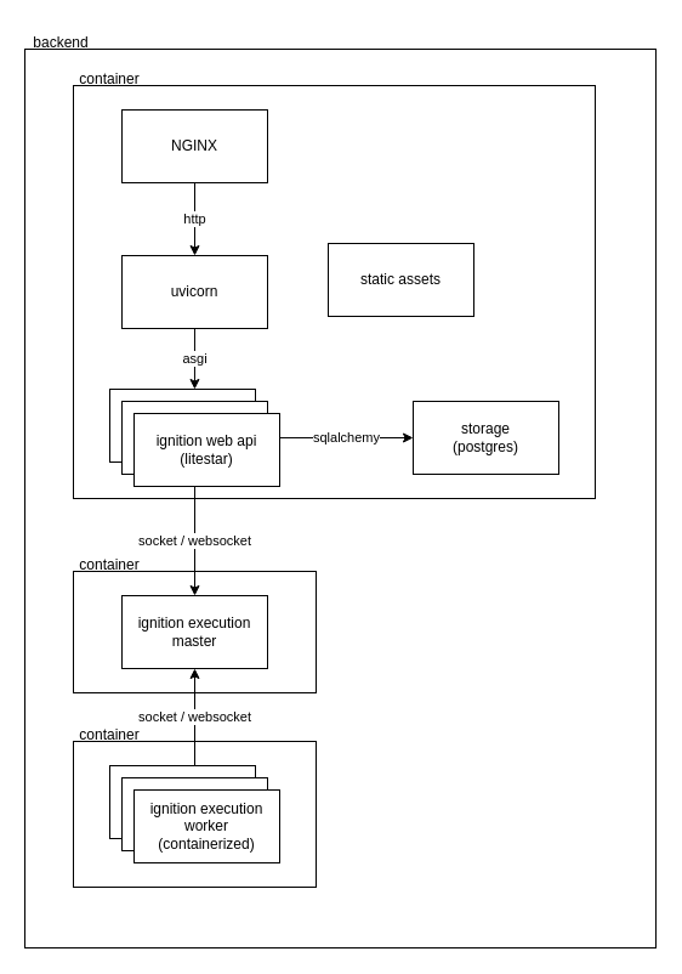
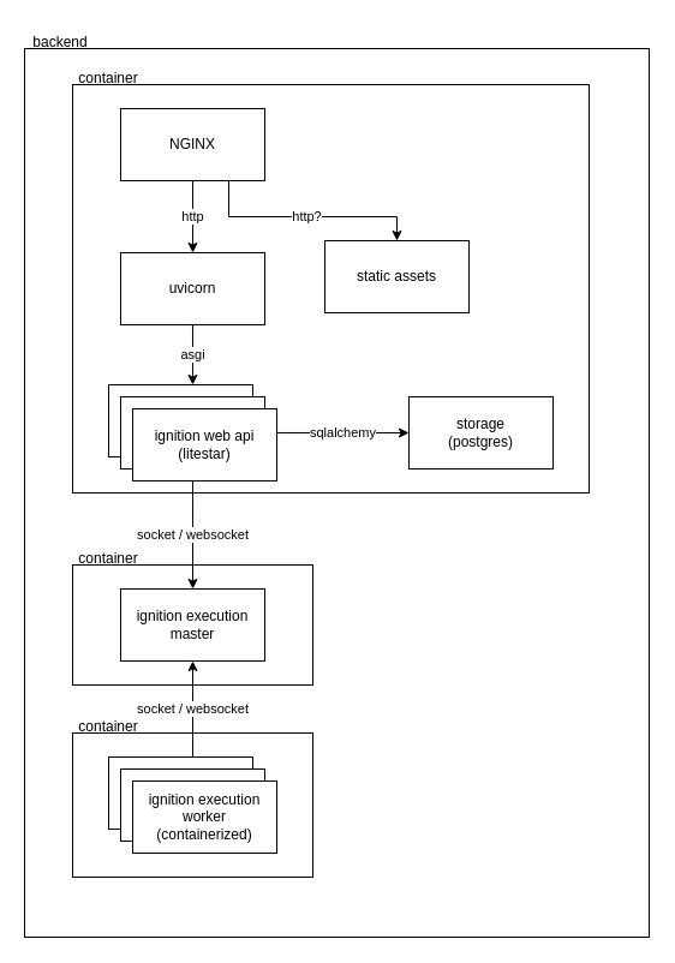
  <mxCell id="0" />
  <mxCell id="1" parent="0" />
  <mxCell id="2" value="&lt;div&gt;http&lt;/div&gt;" style="edgeStyle=orthogonalEdgeStyle;rounded=0;orthogonalLoop=1;jettySize=auto;html=1;" edge="1" parent="1" source="4" target="6"><mxGeometry relative="1" as="geometry" /></mxCell>
+ <mxCell id="3" value="http?" style="edgeStyle=none;rounded=0;orthogonalLoop=1;jettySize=auto;html=1;exitX=0.75;exitY=1;exitDx=0;exitDy=0;entryX=0.5;entryY=0;entryDx=0;entryDy=0;" edge="1" parent="1" source="4" target="7"><mxGeometry relative="1" as="geometry"><mxPoint x="310" y="120" as="targetPoint" /><Array as="points"><mxPoint x="190" y="180" /><mxPoint x="330" y="180" /></Array></mxGeometry></mxCell>
  <mxCell id="4" value="NGINX" style="rounded=0;whiteSpace=wrap;html=1;fillColor=default;" vertex="1" parent="1"><mxGeometry x="100" y="90" width="120" height="60" as="geometry" /></mxCell>
  <mxCell id="5" value="asgi" style="edgeStyle=none;rounded=0;orthogonalLoop=1;jettySize=auto;html=1;entryX=0.583;entryY=0;entryDx=0;entryDy=0;entryPerimeter=0;" edge="1" parent="1" source="6" target="9"><mxGeometry relative="1" as="geometry"><mxPoint x="120" y="290" as="targetPoint" /></mxGeometry></mxCell>
  <mxCell id="6" value="uvicorn" style="rounded=0;whiteSpace=wrap;html=1;fillColor=default;" vertex="1" parent="1"><mxGeometry x="100" y="210" width="120" height="60" as="geometry" /></mxCell>
  <mxCell id="7" value="&lt;div&gt;static assets&lt;/div&gt;" style="rounded=0;whiteSpace=wrap;html=1;fillColor=default;" vertex="1" parent="1"><mxGeometry x="270" y="200" width="120" height="60" as="geometry" /></mxCell>
  <mxCell id="8" value="&lt;div&gt;storage&lt;/div&gt;&lt;div&gt;(postgres)&lt;br&gt;&lt;/div&gt;" style="rounded=0;whiteSpace=wrap;html=1;fillColor=default;" vertex="1" parent="1"><mxGeometry x="340" y="330" width="120" height="60" as="geometry" /></mxCell>
  <mxCell id="9" value="" style="rounded=0;whiteSpace=wrap;html=1;fillColor=default;" vertex="1" parent="1"><mxGeometry x="90" y="320" width="120" height="60" as="geometry" /></mxCell>
  <mxCell id="10" value="" style="rounded=0;whiteSpace=wrap;html=1;fillColor=default;" vertex="1" parent="1"><mxGeometry x="100" y="330" width="120" height="60" as="geometry" /></mxCell>
  <mxCell id="11" value="&lt;div&gt;ignition web api&lt;/div&gt;&lt;div&gt;(litestar)&lt;/div&gt;" style="rounded=0;whiteSpace=wrap;html=1;fillColor=default;" vertex="1" parent="1"><mxGeometry x="110" y="340" width="120" height="60" as="geometry" /></mxCell>
  <mxCell id="12" value="sqlalchemy" style="endArrow=classic;html=1;rounded=0;entryX=0;entryY=0.5;entryDx=0;entryDy=0;exitX=1;exitY=0.333;exitDx=0;exitDy=0;exitPerimeter=0;" edge="1" parent="1" source="11" target="8"><mxGeometry width="50" height="50" relative="1" as="geometry"><mxPoint x="250" y="390" as="sourcePoint" /><mxPoint x="160" y="410" as="targetPoint" /></mxGeometry></mxCell>
  <mxCell id="13" value="socket / websocket" style="edgeStyle=none;rounded=0;orthogonalLoop=1;jettySize=auto;html=1;entryX=0.5;entryY=0.8;entryDx=0;entryDy=0;entryPerimeter=0;exitX=0.5;exitY=0.167;exitDx=0;exitDy=0;exitPerimeter=0;" edge="1" parent="1" source="20" target="22"><mxGeometry relative="1" as="geometry"><mxPoint x="230" y="590" as="targetPoint" /><mxPoint x="250" y="590" as="sourcePoint" /></mxGeometry></mxCell>
  <mxCell id="14" value="&lt;div&gt;ignition execution&lt;/div&gt;&lt;div&gt;master&lt;br&gt;&lt;/div&gt;" style="rounded=0;whiteSpace=wrap;html=1;fillColor=default;" vertex="1" parent="1"><mxGeometry x="100" y="490" width="120" height="60" as="geometry" /></mxCell>
  <mxCell id="15" value="" style="rounded=0;whiteSpace=wrap;html=1;fillColor=default;" vertex="1" parent="1"><mxGeometry x="90" y="630" width="120" height="60" as="geometry" /></mxCell>
  <mxCell id="16" value="" style="rounded=0;whiteSpace=wrap;html=1;fillColor=default;" vertex="1" parent="1"><mxGeometry x="100" y="640" width="120" height="60" as="geometry" /></mxCell>
  <mxCell id="17" value="&lt;div&gt;ignition execution&lt;/div&gt;&lt;div&gt;worker&lt;br&gt;&lt;/div&gt;&lt;div&gt;(containerized)&lt;br&gt;&lt;/div&gt;" style="rounded=0;whiteSpace=wrap;html=1;fillColor=default;" vertex="1" parent="1"><mxGeometry x="110" y="650" width="120" height="60" as="geometry" /></mxCell>
  <mxCell id="18" value="&lt;div&gt;socket / websocket&lt;/div&gt;" style="endArrow=classic;html=1;rounded=0;entryX=0.5;entryY=0;entryDx=0;entryDy=0;exitX=0.417;exitY=1;exitDx=0;exitDy=0;exitPerimeter=0;" edge="1" parent="1" source="11" target="14"><mxGeometry width="50" height="50" relative="1" as="geometry"><mxPoint x="0" y="420" as="sourcePoint" /><mxPoint x="210" y="390" as="targetPoint" /></mxGeometry></mxCell>
  <mxCell id="19" style="edgeStyle=none;rounded=0;orthogonalLoop=1;jettySize=auto;html=1;exitX=0.5;exitY=0;exitDx=0;exitDy=0;entryX=0;entryY=0;entryDx=0;entryDy=0;endArrow=none;endFill=0;" edge="1" parent="1" source="20" target="20"><mxGeometry relative="1" as="geometry"><mxPoint x="160" y="540" as="targetPoint" /><mxPoint x="210" y="570" as="sourcePoint" /></mxGeometry></mxCell>
  <mxCell id="20" value="" style="rounded=0;whiteSpace=wrap;html=1;fillColor=none;" vertex="1" parent="1"><mxGeometry x="60" y="610" width="200" height="120" as="geometry" /></mxCell>
  <mxCell id="21" value="&lt;div&gt;container&lt;/div&gt;" style="text;html=1;strokeColor=none;fillColor=none;align=center;verticalAlign=middle;whiteSpace=wrap;rounded=0;" vertex="1" parent="1"><mxGeometry x="60" y="590" width="60" height="30" as="geometry" /></mxCell>
  <mxCell id="22" value="" style="rounded=0;whiteSpace=wrap;html=1;fillColor=none;" vertex="1" parent="1"><mxGeometry x="60" y="470" width="200" height="100" as="geometry" /></mxCell>
  <mxCell id="23" value="&lt;div&gt;container&lt;/div&gt;" style="text;html=1;strokeColor=none;fillColor=none;align=center;verticalAlign=middle;whiteSpace=wrap;rounded=0;" vertex="1" parent="1"><mxGeometry x="60" y="450" width="60" height="30" as="geometry" /></mxCell>
  <mxCell id="24" value="" style="rounded=0;whiteSpace=wrap;html=1;fillColor=none;" vertex="1" parent="1"><mxGeometry x="60" y="70" width="430" height="340" as="geometry" /></mxCell>
  <mxCell id="25" value="&lt;div&gt;container&lt;/div&gt;" style="text;html=1;strokeColor=none;fillColor=none;align=center;verticalAlign=middle;whiteSpace=wrap;rounded=0;" vertex="1" parent="1"><mxGeometry x="60" y="50" width="60" height="30" as="geometry" /></mxCell>
  <mxCell id="26" value="" style="rounded=0;whiteSpace=wrap;html=1;fillColor=none;" vertex="1" parent="1"><mxGeometry x="20" y="40" width="520" height="740" as="geometry" /></mxCell>
  <mxCell id="27" value="&lt;div&gt;backend&lt;/div&gt;" style="text;html=1;strokeColor=none;fillColor=none;align=center;verticalAlign=middle;whiteSpace=wrap;rounded=0;" vertex="1" parent="1"><mxGeometry x="20" y="20" width="60" height="30" as="geometry" /></mxCell>
